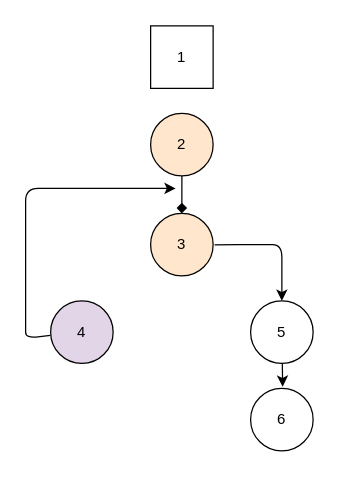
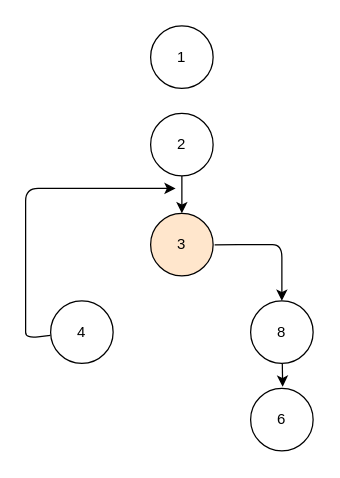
  <mxCell id="0" />
  <mxCell id="1" parent="0" />
- <mxCell id="2" value="1" style="whiteSpace=wrap;html=1;aspect=fixed;rounded=0;" vertex="1" parent="1"><mxGeometry x="120" y="20" width="50" height="50" as="geometry" /></mxCell>
- <mxCell id="3" value="2" style="ellipse;whiteSpace=wrap;html=1;aspect=fixed;fillColor=#ffe6cc;" vertex="1" parent="1"><mxGeometry x="120" y="90" width="50" height="50" as="geometry" /></mxCell>
+ <mxCell id="2" value="1" style="ellipse;whiteSpace=wrap;html=1;aspect=fixed;" vertex="1" parent="1"><mxGeometry x="120" y="20" width="50" height="50" as="geometry" /></mxCell>
+ <mxCell id="3" value="2" style="ellipse;whiteSpace=wrap;html=1;aspect=fixed;" vertex="1" parent="1"><mxGeometry x="120" y="90" width="50" height="50" as="geometry" /></mxCell>
  <mxCell id="4" value="6" style="ellipse;whiteSpace=wrap;html=1;aspect=fixed;" vertex="1" parent="1"><mxGeometry x="200" y="310" width="50" height="50" as="geometry" /></mxCell>
- <mxCell id="5" value="5" style="ellipse;whiteSpace=wrap;html=1;aspect=fixed;" vertex="1" parent="1"><mxGeometry x="200" y="240" width="50" height="50" as="geometry" /></mxCell>
- <mxCell id="6" value="4" style="ellipse;whiteSpace=wrap;html=1;aspect=fixed;fillColor=#e1d5e7;" vertex="1" parent="1"><mxGeometry x="40" y="240" width="50" height="50" as="geometry" /></mxCell>
+ <mxCell id="5" value="8" style="ellipse;whiteSpace=wrap;html=1;aspect=fixed;" vertex="1" parent="1"><mxGeometry x="200" y="240" width="50" height="50" as="geometry" /></mxCell>
+ <mxCell id="6" value="4" style="ellipse;whiteSpace=wrap;html=1;aspect=fixed;" vertex="1" parent="1"><mxGeometry x="40" y="240" width="50" height="50" as="geometry" /></mxCell>
  <mxCell id="7" value="3" style="ellipse;whiteSpace=wrap;html=1;aspect=fixed;fillColor=#ffe6cc;" vertex="1" parent="1"><mxGeometry x="120" y="170" width="50" height="50" as="geometry" /></mxCell>
- <mxCell id="8" value="" style="endArrow=diamond;html=1;exitX=0.5;exitY=1;exitDx=0;exitDy=0;entryX=0.5;entryY=0;entryDx=0;entryDy=0;" edge="1" parent="1" source="3" target="7"><mxGeometry width="50" height="50" relative="1" as="geometry"><mxPoint x="130" y="190" as="sourcePoint" /><mxPoint x="180" y="140" as="targetPoint" /></mxGeometry></mxCell>
+ <mxCell id="8" value="" style="endArrow=classic;html=1;exitX=0.5;exitY=1;exitDx=0;exitDy=0;entryX=0.5;entryY=0;entryDx=0;entryDy=0;" edge="1" parent="1" source="3" target="7"><mxGeometry width="50" height="50" relative="1" as="geometry"><mxPoint x="130" y="190" as="sourcePoint" /><mxPoint x="180" y="140" as="targetPoint" /></mxGeometry></mxCell>
  <mxCell id="9" value="" style="endArrow=classic;html=1;exitX=1.024;exitY=0.503;exitDx=0;exitDy=0;exitPerimeter=0;entryX=0.5;entryY=0;entryDx=0;entryDy=0;" edge="1" parent="1" source="7"><mxGeometry width="50" height="50" relative="1" as="geometry"><mxPoint x="180" y="230" as="sourcePoint" /><mxPoint x="225" y="240" as="targetPoint" /><Array as="points"><mxPoint x="200" y="195" /><mxPoint x="225" y="195" /></Array></mxGeometry></mxCell>
  <mxCell id="10" value="" style="endArrow=classic;html=1;exitX=0.507;exitY=1.011;exitDx=0;exitDy=0;exitPerimeter=0;entryX=0.513;entryY=-0.026;entryDx=0;entryDy=0;entryPerimeter=0;" edge="1" parent="1"><mxGeometry width="50" height="50" relative="1" as="geometry"><mxPoint x="225.35" y="290.55" as="sourcePoint" /><mxPoint x="225.65" y="308.7" as="targetPoint" /></mxGeometry></mxCell>
  <mxCell id="11" value="" style="endArrow=classic;html=1;exitX=-0.004;exitY=0.551;exitDx=0;exitDy=0;exitPerimeter=0;" edge="1" parent="1" source="6"><mxGeometry width="50" height="50" relative="1" as="geometry"><mxPoint x="30" y="270" as="sourcePoint" /><mxPoint x="140" y="150" as="targetPoint" /><Array as="points"><mxPoint x="20" y="270" /><mxPoint x="20" y="260" /><mxPoint x="20" y="210" /><mxPoint x="20" y="180" /><mxPoint x="20" y="150" /></Array></mxGeometry></mxCell>
